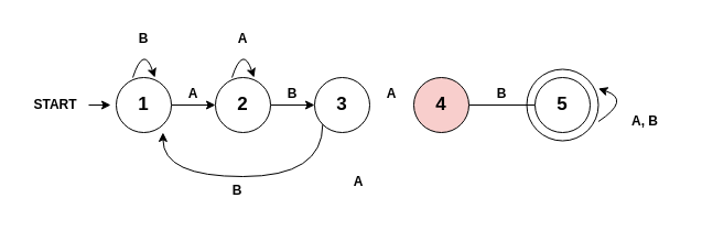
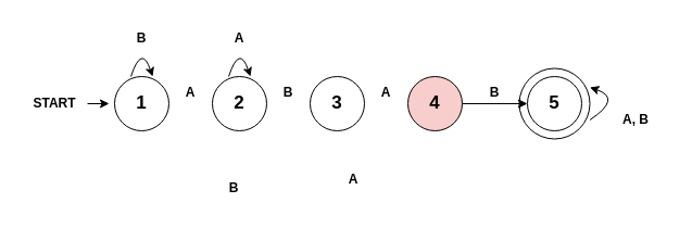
  <mxCell id="0" />
  <mxCell id="1" parent="0" />
  <mxCell id="2" value="" style="ellipse;whiteSpace=wrap;html=1;aspect=fixed;" parent="1" vertex="1"><mxGeometry x="477.5" y="62.5" width="65" height="65" as="geometry" /></mxCell>
- <mxCell id="3" style="edgeStyle=orthogonalEdgeStyle;rounded=0;orthogonalLoop=1;jettySize=auto;html=1;exitX=1;exitY=0.5;exitDx=0;exitDy=0;entryX=0;entryY=0.5;entryDx=0;entryDy=0;" parent="1" source="4" target="6" edge="1"><mxGeometry relative="1" as="geometry" /></mxCell>
  <mxCell id="4" value="&lt;font style=&quot;font-size: 17px;&quot;&gt;&lt;b&gt;1&lt;/b&gt;&lt;/font&gt;" style="ellipse;whiteSpace=wrap;html=1;aspect=fixed;" parent="1" vertex="1"><mxGeometry x="105" y="70" width="50" height="50" as="geometry" /></mxCell>
- <mxCell id="5" value="" style="edgeStyle=orthogonalEdgeStyle;rounded=0;orthogonalLoop=1;jettySize=auto;html=1;" parent="1" source="6" target="7" edge="1"><mxGeometry relative="1" as="geometry" /></mxCell>
  <mxCell id="6" value="&lt;font style=&quot;font-size: 17px;&quot;&gt;&lt;b&gt;2&lt;/b&gt;&lt;/font&gt;" style="ellipse;whiteSpace=wrap;html=1;aspect=fixed;" parent="1" vertex="1"><mxGeometry x="195" y="70" width="50" height="50" as="geometry" /></mxCell>
  <mxCell id="7" value="&lt;font style=&quot;font-size: 17px;&quot;&gt;&lt;b&gt;3&lt;/b&gt;&lt;/font&gt;" style="ellipse;whiteSpace=wrap;html=1;aspect=fixed;" parent="1" vertex="1"><mxGeometry x="285" y="70" width="50" height="50" as="geometry" /></mxCell>
- <mxCell id="8" value="" style="edgeStyle=orthogonalEdgeStyle;rounded=0;orthogonalLoop=1;jettySize=auto;html=1;endArrow=none;" parent="1" source="9" target="10" edge="1"><mxGeometry relative="1" as="geometry" /></mxCell>
+ <mxCell id="8" value="" style="edgeStyle=orthogonalEdgeStyle;rounded=0;orthogonalLoop=1;jettySize=auto;html=1;" parent="1" source="9" target="10" edge="1"><mxGeometry relative="1" as="geometry" /></mxCell>
  <mxCell id="9" value="&lt;font style=&quot;font-size: 17px;&quot;&gt;&lt;b&gt;4&lt;/b&gt;&lt;/font&gt;" style="ellipse;whiteSpace=wrap;html=1;aspect=fixed;fillColor=#f8cecc;" parent="1" vertex="1"><mxGeometry x="375" y="70" width="50" height="50" as="geometry" /></mxCell>
  <mxCell id="10" value="&lt;font style=&quot;font-size: 17px;&quot;&gt;&lt;b&gt;5&lt;/b&gt;&lt;/font&gt;" style="ellipse;whiteSpace=wrap;html=1;aspect=fixed;" parent="1" vertex="1"><mxGeometry x="485" y="70" width="50" height="50" as="geometry" /></mxCell>
- <mxCell id="11" style="edgeStyle=orthogonalEdgeStyle;rounded=0;orthogonalLoop=1;jettySize=auto;html=1;exitX=0;exitY=1;exitDx=0;exitDy=0;entryX=0.848;entryY=1;entryDx=0;entryDy=0;entryPerimeter=0;curved=1;" parent="1" source="7" target="4" edge="1"><mxGeometry relative="1" as="geometry"><Array as="points"><mxPoint x="292" y="160" /><mxPoint x="147" y="160" /></Array></mxGeometry></mxCell>
  <mxCell id="12" value="" style="curved=1;endArrow=classic;html=1;rounded=0;" parent="1" edge="1"><mxGeometry width="50" height="50" relative="1" as="geometry"><mxPoint x="542.5" y="110" as="sourcePoint" /><mxPoint x="542.5" y="80" as="targetPoint" /><Array as="points"><mxPoint x="542.5" y="110" /><mxPoint x="572.5" y="90" /></Array></mxGeometry></mxCell>
  <mxCell id="13" value="" style="curved=1;endArrow=classic;html=1;rounded=0;" parent="1" edge="1"><mxGeometry width="50" height="50" relative="1" as="geometry"><mxPoint x="120" y="70" as="sourcePoint" /><mxPoint x="140" y="70" as="targetPoint" /><Array as="points"><mxPoint x="120" y="70" /><mxPoint x="130" y="40" /></Array></mxGeometry></mxCell>
  <mxCell id="14" value="&lt;b&gt;B&lt;/b&gt;" style="text;html=1;align=center;verticalAlign=middle;whiteSpace=wrap;rounded=0;" parent="1" vertex="1"><mxGeometry x="100" y="20" width="60" height="30" as="geometry" /></mxCell>
  <mxCell id="15" value="&lt;b&gt;A&lt;/b&gt;" style="text;html=1;align=center;verticalAlign=middle;whiteSpace=wrap;rounded=0;" parent="1" vertex="1"><mxGeometry x="145" y="70" width="60" height="30" as="geometry" /></mxCell>
  <mxCell id="16" value="&lt;b&gt;A&lt;/b&gt;" style="text;html=1;align=center;verticalAlign=middle;whiteSpace=wrap;rounded=0;" parent="1" vertex="1"><mxGeometry x="325" y="70" width="60" height="30" as="geometry" /></mxCell>
  <mxCell id="17" value="&lt;b&gt;A&lt;/b&gt;" style="text;html=1;align=center;verticalAlign=middle;whiteSpace=wrap;rounded=0;" parent="1" vertex="1"><mxGeometry x="190" y="20" width="60" height="30" as="geometry" /></mxCell>
  <mxCell id="18" value="" style="curved=1;endArrow=classic;html=1;rounded=0;" parent="1" edge="1"><mxGeometry width="50" height="50" relative="1" as="geometry"><mxPoint x="210" y="70" as="sourcePoint" /><mxPoint x="230" y="70" as="targetPoint" /><Array as="points"><mxPoint x="210" y="70" /><mxPoint x="220" y="40" /></Array></mxGeometry></mxCell>
  <mxCell id="19" value="&lt;b&gt;A&lt;/b&gt;" style="text;html=1;align=center;verticalAlign=middle;whiteSpace=wrap;rounded=0;" parent="1" vertex="1"><mxGeometry x="295" y="150" width="60" height="30" as="geometry" /></mxCell>
  <mxCell id="20" value="&lt;b&gt;B&lt;/b&gt;" style="text;html=1;align=center;verticalAlign=middle;whiteSpace=wrap;rounded=0;" parent="1" vertex="1"><mxGeometry x="235" y="70" width="60" height="30" as="geometry" /></mxCell>
  <mxCell id="21" value="&lt;b&gt;B&lt;/b&gt;" style="text;html=1;align=center;verticalAlign=middle;whiteSpace=wrap;rounded=0;" parent="1" vertex="1"><mxGeometry x="425" y="70" width="60" height="30" as="geometry" /></mxCell>
  <mxCell id="22" value="&lt;b&gt;B&lt;/b&gt;" style="text;html=1;align=center;verticalAlign=middle;whiteSpace=wrap;rounded=0;" parent="1" vertex="1"><mxGeometry x="185" y="157.5" width="60" height="30" as="geometry" /></mxCell>
  <mxCell id="23" value="&lt;b&gt;A, B&lt;/b&gt;" style="text;html=1;align=center;verticalAlign=middle;whiteSpace=wrap;rounded=0;" parent="1" vertex="1"><mxGeometry x="555" y="95" width="60" height="30" as="geometry" /></mxCell>
  <mxCell id="24" style="edgeStyle=orthogonalEdgeStyle;rounded=0;orthogonalLoop=1;jettySize=auto;html=1;exitX=1;exitY=0.5;exitDx=0;exitDy=0;entryX=0;entryY=0.5;entryDx=0;entryDy=0;" edge="1" parent="1" source="25"><mxGeometry relative="1" as="geometry"><mxPoint x="100" y="95" as="targetPoint" /></mxGeometry></mxCell>
  <mxCell id="25" value="&lt;b&gt;START&lt;/b&gt;" style="text;html=1;align=center;verticalAlign=middle;whiteSpace=wrap;rounded=0;" vertex="1" parent="1"><mxGeometry x="20" y="80" width="60" height="30" as="geometry" /></mxCell>
